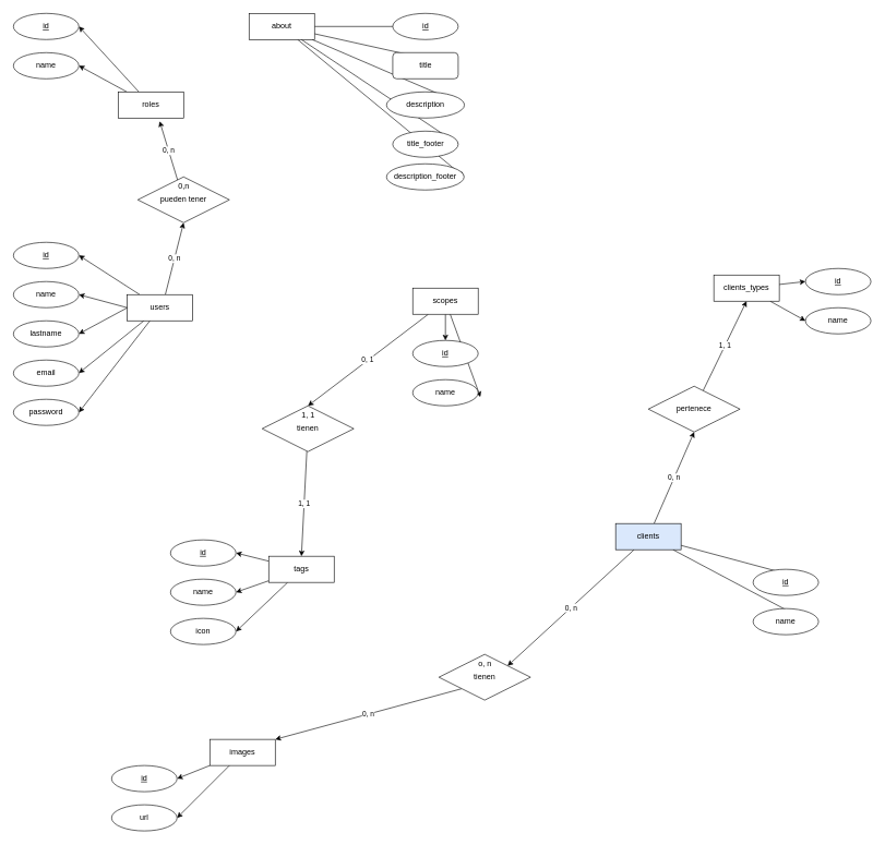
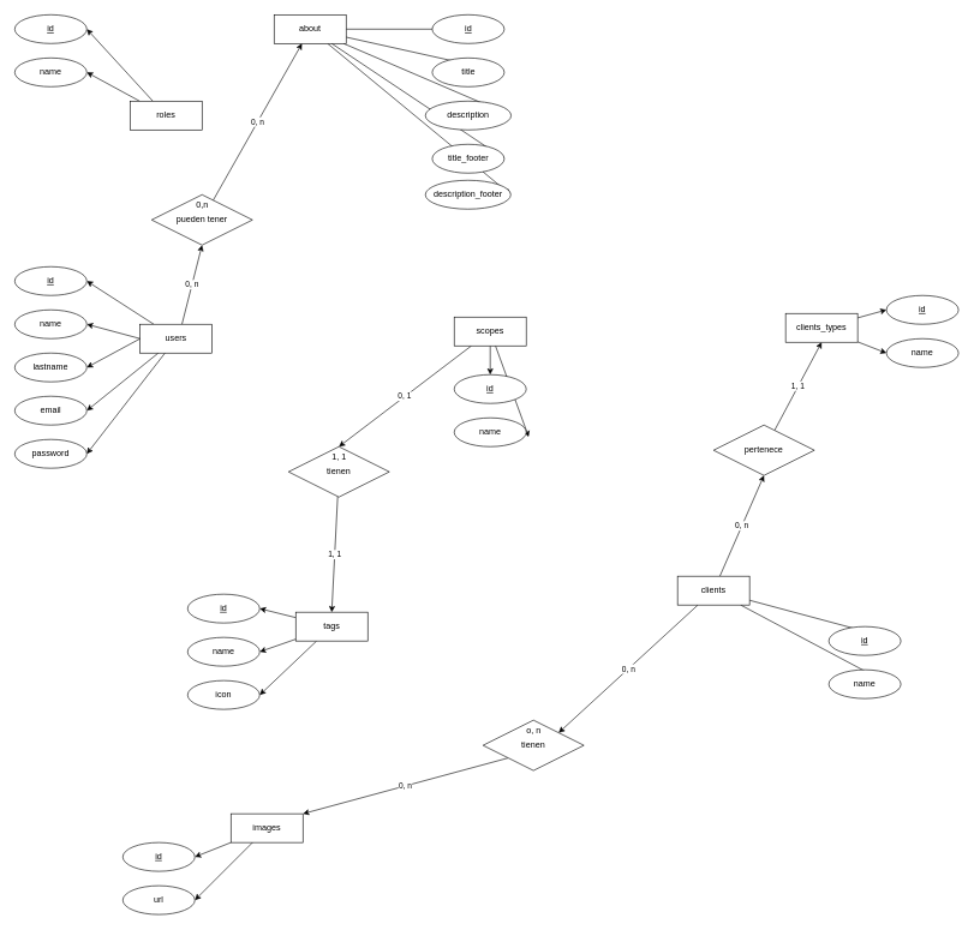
  <mxCell id="0" />
  <mxCell id="1" parent="0" />
  <mxCell id="2" style="edgeStyle=none;html=1;entryX=1;entryY=0.5;entryDx=0;entryDy=0;" edge="1" parent="1" source="8" target="13"><mxGeometry relative="1" as="geometry" /></mxCell>
  <mxCell id="3" style="edgeStyle=none;html=1;exitX=0;exitY=0.5;exitDx=0;exitDy=0;entryX=1;entryY=0.5;entryDx=0;entryDy=0;" edge="1" parent="1" source="8" target="14"><mxGeometry relative="1" as="geometry" /></mxCell>
  <mxCell id="4" style="edgeStyle=none;html=1;exitX=0;exitY=0.5;exitDx=0;exitDy=0;entryX=1;entryY=0.5;entryDx=0;entryDy=0;" edge="1" parent="1" source="8" target="15"><mxGeometry relative="1" as="geometry" /></mxCell>
  <mxCell id="5" style="edgeStyle=none;html=1;entryX=1;entryY=0.5;entryDx=0;entryDy=0;" edge="1" parent="1" source="8" target="16"><mxGeometry relative="1" as="geometry" /></mxCell>
  <mxCell id="6" style="edgeStyle=none;html=1;entryX=1;entryY=0.5;entryDx=0;entryDy=0;" edge="1" parent="1" source="8" target="17"><mxGeometry relative="1" as="geometry" /></mxCell>
  <mxCell id="7" value="0, n" style="edgeStyle=none;html=1;entryX=0.5;entryY=1;entryDx=0;entryDy=0;" edge="1" parent="1" target="56"><mxGeometry relative="1" as="geometry"><mxPoint x="252.077" y="450" as="sourcePoint" /><mxPoint x="291" y="340" as="targetPoint" /></mxGeometry></mxCell>
  <mxCell id="8" value="users" style="whiteSpace=wrap;html=1;align=center;" vertex="1" parent="1"><mxGeometry x="194" y="450" width="100" height="40" as="geometry" /></mxCell>
  <mxCell id="9" style="edgeStyle=none;html=1;entryX=0.5;entryY=0;entryDx=0;entryDy=0;" edge="1" parent="1" source="12" target="19"><mxGeometry relative="1" as="geometry" /></mxCell>
  <mxCell id="10" style="edgeStyle=none;html=1;entryX=1.034;entryY=0.663;entryDx=0;entryDy=0;entryPerimeter=0;" edge="1" parent="1" source="12" target="18"><mxGeometry relative="1" as="geometry" /></mxCell>
  <mxCell id="11" value="0, 1" style="edgeStyle=none;html=1;entryX=0.5;entryY=0;entryDx=0;entryDy=0;" edge="1" parent="1" source="12" target="58"><mxGeometry relative="1" as="geometry" /></mxCell>
  <mxCell id="12" value="scopes" style="whiteSpace=wrap;html=1;align=center;" vertex="1" parent="1"><mxGeometry x="630" y="440" width="100" height="40" as="geometry" /></mxCell>
  <mxCell id="13" value="id" style="ellipse;whiteSpace=wrap;html=1;align=center;fontStyle=4;" vertex="1" parent="1"><mxGeometry x="20" y="370" width="100" height="40" as="geometry" /></mxCell>
  <mxCell id="14" value="name" style="ellipse;whiteSpace=wrap;html=1;align=center;" vertex="1" parent="1"><mxGeometry x="20" y="430" width="100" height="40" as="geometry" /></mxCell>
  <mxCell id="15" value="lastname" style="ellipse;whiteSpace=wrap;html=1;align=center;" vertex="1" parent="1"><mxGeometry x="20" y="490" width="100" height="40" as="geometry" /></mxCell>
  <mxCell id="16" value="email" style="ellipse;whiteSpace=wrap;html=1;align=center;" vertex="1" parent="1"><mxGeometry x="20" y="550" width="100" height="40" as="geometry" /></mxCell>
  <mxCell id="17" value="password" style="ellipse;whiteSpace=wrap;html=1;align=center;" vertex="1" parent="1"><mxGeometry x="20" y="610" width="100" height="40" as="geometry" /></mxCell>
  <mxCell id="18" value="name" style="ellipse;whiteSpace=wrap;html=1;align=center;" vertex="1" parent="1"><mxGeometry x="630" y="580" width="100" height="40" as="geometry" /></mxCell>
  <mxCell id="19" value="id" style="ellipse;whiteSpace=wrap;html=1;align=center;fontStyle=4;" vertex="1" parent="1"><mxGeometry x="630" y="520" width="100" height="40" as="geometry" /></mxCell>
  <mxCell id="20" value="name" style="ellipse;whiteSpace=wrap;html=1;align=center;" vertex="1" parent="1"><mxGeometry x="260" y="885" width="100" height="40" as="geometry" /></mxCell>
  <mxCell id="21" value="id" style="ellipse;whiteSpace=wrap;html=1;align=center;fontStyle=4;" vertex="1" parent="1"><mxGeometry x="260" y="825" width="100" height="40" as="geometry" /></mxCell>
  <mxCell id="22" value="icon" style="ellipse;whiteSpace=wrap;html=1;align=center;" vertex="1" parent="1"><mxGeometry x="260" y="945" width="100" height="40" as="geometry" /></mxCell>
  <mxCell id="23" style="edgeStyle=none;html=1;entryX=1;entryY=0.5;entryDx=0;entryDy=0;" edge="1" parent="1" source="26" target="21"><mxGeometry relative="1" as="geometry" /></mxCell>
  <mxCell id="24" style="edgeStyle=none;html=1;entryX=1;entryY=0.5;entryDx=0;entryDy=0;" edge="1" parent="1" source="26" target="20"><mxGeometry relative="1" as="geometry" /></mxCell>
  <mxCell id="25" style="edgeStyle=none;html=1;entryX=1;entryY=0.5;entryDx=0;entryDy=0;" edge="1" parent="1" source="26" target="22"><mxGeometry relative="1" as="geometry" /></mxCell>
  <mxCell id="26" value="tags" style="whiteSpace=wrap;html=1;align=center;" vertex="1" parent="1"><mxGeometry x="410" y="850" width="100" height="40" as="geometry" /></mxCell>
  <mxCell id="27" style="edgeStyle=none;html=1;entryX=1;entryY=0.5;entryDx=0;entryDy=0;" edge="1" parent="1" source="32" target="35"><mxGeometry relative="1" as="geometry" /></mxCell>
  <mxCell id="28" style="edgeStyle=none;html=1;entryX=1;entryY=0.5;entryDx=0;entryDy=0;" edge="1" parent="1" source="32" target="33"><mxGeometry relative="1" as="geometry" /></mxCell>
  <mxCell id="29" style="edgeStyle=none;html=1;entryX=1;entryY=0.5;entryDx=0;entryDy=0;" edge="1" parent="1" source="32" target="34"><mxGeometry relative="1" as="geometry" /></mxCell>
  <mxCell id="30" style="edgeStyle=none;html=1;entryX=1;entryY=0.5;entryDx=0;entryDy=0;" edge="1" parent="1" source="32" target="36"><mxGeometry relative="1" as="geometry" /></mxCell>
  <mxCell id="31" style="edgeStyle=none;html=1;entryX=1;entryY=0.5;entryDx=0;entryDy=0;" edge="1" parent="1" source="32" target="37"><mxGeometry relative="1" as="geometry" /></mxCell>
  <mxCell id="32" value="about" style="whiteSpace=wrap;html=1;align=center;" vertex="1" parent="1"><mxGeometry x="380" y="20" width="100" height="40" as="geometry" /></mxCell>
- <mxCell id="33" value="title" style="whiteSpace=wrap;html=1;align=center;rounded=1;" vertex="1" parent="1"><mxGeometry x="599.5" y="80" width="100" height="40" as="geometry" /></mxCell>
+ <mxCell id="33" value="title" style="ellipse;whiteSpace=wrap;html=1;align=center;" vertex="1" parent="1"><mxGeometry x="599.5" y="80" width="100" height="40" as="geometry" /></mxCell>
  <mxCell id="34" value="description" style="ellipse;whiteSpace=wrap;html=1;align=center;" vertex="1" parent="1"><mxGeometry x="590" y="140" width="119" height="40" as="geometry" /></mxCell>
  <mxCell id="35" value="id" style="ellipse;whiteSpace=wrap;html=1;align=center;fontStyle=4;" vertex="1" parent="1"><mxGeometry x="599.5" y="20" width="100" height="40" as="geometry" /></mxCell>
  <mxCell id="36" value="title_footer" style="ellipse;whiteSpace=wrap;html=1;align=center;" vertex="1" parent="1"><mxGeometry x="599.5" y="200" width="100" height="40" as="geometry" /></mxCell>
  <mxCell id="37" value="description_footer" style="ellipse;whiteSpace=wrap;html=1;align=center;" vertex="1" parent="1"><mxGeometry x="590" y="250" width="118.5" height="40" as="geometry" /></mxCell>
  <mxCell id="38" style="edgeStyle=none;html=1;entryX=1;entryY=0.5;entryDx=0;entryDy=0;" edge="1" parent="1" source="40" target="41"><mxGeometry relative="1" as="geometry" /></mxCell>
  <mxCell id="39" style="edgeStyle=none;html=1;entryX=1;entryY=0.5;entryDx=0;entryDy=0;" edge="1" parent="1" source="40" target="42"><mxGeometry relative="1" as="geometry" /></mxCell>
  <mxCell id="40" value="roles" style="whiteSpace=wrap;html=1;align=center;" vertex="1" parent="1"><mxGeometry x="180" y="140" width="100" height="40" as="geometry" /></mxCell>
  <mxCell id="41" value="id" style="ellipse;whiteSpace=wrap;html=1;align=center;fontStyle=4;" vertex="1" parent="1"><mxGeometry x="20" y="20" width="100" height="40" as="geometry" /></mxCell>
  <mxCell id="42" value="name" style="ellipse;whiteSpace=wrap;html=1;align=center;" vertex="1" parent="1"><mxGeometry x="20" y="80" width="100" height="40" as="geometry" /></mxCell>
  <mxCell id="43" style="edgeStyle=none;html=1;entryX=1;entryY=0.5;entryDx=0;entryDy=0;" edge="1" parent="1" source="47" target="48"><mxGeometry relative="1" as="geometry" /></mxCell>
  <mxCell id="44" style="edgeStyle=none;html=1;entryX=0.978;entryY=0.68;entryDx=0;entryDy=0;entryPerimeter=0;" edge="1" parent="1" source="47" target="49"><mxGeometry relative="1" as="geometry" /></mxCell>
  <mxCell id="45" value="0, n" style="edgeStyle=none;html=1;entryX=1;entryY=0;entryDx=0;entryDy=0;" edge="1" parent="1" source="47" target="62"><mxGeometry relative="1" as="geometry" /></mxCell>
  <mxCell id="46" value="0, n" style="edgeStyle=none;html=1;entryX=0.5;entryY=1;entryDx=0;entryDy=0;" edge="1" parent="1" source="47" target="60"><mxGeometry relative="1" as="geometry" /></mxCell>
- <mxCell id="47" value="clients" style="whiteSpace=wrap;html=1;align=center;fillColor=#dae8fc;" vertex="1" parent="1"><mxGeometry x="940" y="800" width="100" height="40" as="geometry" /></mxCell>
+ <mxCell id="47" value="clients" style="whiteSpace=wrap;html=1;align=center;" vertex="1" parent="1"><mxGeometry x="940" y="800" width="100" height="40" as="geometry" /></mxCell>
  <mxCell id="48" value="id" style="ellipse;whiteSpace=wrap;html=1;align=center;fontStyle=4;" vertex="1" parent="1"><mxGeometry x="1150" y="870" width="100" height="40" as="geometry" /></mxCell>
  <mxCell id="49" value="name" style="ellipse;whiteSpace=wrap;html=1;align=center;" vertex="1" parent="1"><mxGeometry x="1150" y="930" width="100" height="40" as="geometry" /></mxCell>
  <mxCell id="50" style="edgeStyle=none;html=1;entryX=1;entryY=0.5;entryDx=0;entryDy=0;" edge="1" parent="1" source="52" target="53"><mxGeometry relative="1" as="geometry" /></mxCell>
  <mxCell id="51" style="edgeStyle=none;html=1;entryX=1;entryY=0.5;entryDx=0;entryDy=0;" edge="1" parent="1" source="52" target="54"><mxGeometry relative="1" as="geometry" /></mxCell>
  <mxCell id="52" value="images" style="whiteSpace=wrap;html=1;align=center;" vertex="1" parent="1"><mxGeometry x="320" y="1130" width="100" height="40" as="geometry" /></mxCell>
  <mxCell id="53" value="id" style="ellipse;whiteSpace=wrap;html=1;align=center;fontStyle=4;" vertex="1" parent="1"><mxGeometry x="170" y="1170" width="100" height="40" as="geometry" /></mxCell>
  <mxCell id="54" value="url" style="ellipse;whiteSpace=wrap;html=1;align=center;" vertex="1" parent="1"><mxGeometry x="170" y="1230" width="100" height="40" as="geometry" /></mxCell>
- <mxCell id="55" value="0, n" style="edgeStyle=none;html=1;entryX=0.634;entryY=1.123;entryDx=0;entryDy=0;entryPerimeter=0;" edge="1" parent="1" source="56" target="40"><mxGeometry relative="1" as="geometry" /></mxCell>
+ <mxCell id="55" value="0, n" style="edgeStyle=none;html=1;" edge="1" parent="1" source="56" target="32"><mxGeometry relative="1" as="geometry" /></mxCell>
  <mxCell id="56" value="pueden tener" style="shape=rhombus;perimeter=rhombusPerimeter;whiteSpace=wrap;html=1;align=center;" vertex="1" parent="1"><mxGeometry x="210" y="270" width="140" height="70" as="geometry" /></mxCell>
  <mxCell id="57" value="1, 1" style="edgeStyle=none;html=1;entryX=0.5;entryY=0;entryDx=0;entryDy=0;" edge="1" parent="1" source="58" target="26"><mxGeometry relative="1" as="geometry" /></mxCell>
  <mxCell id="58" value="tienen" style="shape=rhombus;perimeter=rhombusPerimeter;whiteSpace=wrap;html=1;align=center;" vertex="1" parent="1"><mxGeometry x="400" y="620" width="140" height="70" as="geometry" /></mxCell>
  <mxCell id="59" value="1, 1" style="edgeStyle=none;html=1;entryX=0.5;entryY=1;entryDx=0;entryDy=0;" edge="1" parent="1" source="60" target="65"><mxGeometry relative="1" as="geometry" /></mxCell>
  <mxCell id="60" value="pertenece" style="shape=rhombus;perimeter=rhombusPerimeter;whiteSpace=wrap;html=1;align=center;" vertex="1" parent="1"><mxGeometry x="990" y="590" width="140" height="70" as="geometry" /></mxCell>
  <mxCell id="61" value="0, n" style="edgeStyle=none;html=1;exitX=0;exitY=1;exitDx=0;exitDy=0;entryX=1;entryY=0;entryDx=0;entryDy=0;" edge="1" parent="1" source="62" target="52"><mxGeometry relative="1" as="geometry" /></mxCell>
  <mxCell id="62" value="tienen" style="shape=rhombus;perimeter=rhombusPerimeter;whiteSpace=wrap;html=1;align=center;" vertex="1" parent="1"><mxGeometry x="670" y="1000" width="140" height="70" as="geometry" /></mxCell>
  <mxCell id="63" style="edgeStyle=none;html=1;entryX=0;entryY=0.5;entryDx=0;entryDy=0;" edge="1" parent="1" source="65" target="66"><mxGeometry relative="1" as="geometry" /></mxCell>
  <mxCell id="64" style="edgeStyle=none;html=1;entryX=0;entryY=0.5;entryDx=0;entryDy=0;" edge="1" parent="1" source="65" target="67"><mxGeometry relative="1" as="geometry" /></mxCell>
- <mxCell id="65" value="clients_types" style="whiteSpace=wrap;html=1;align=center;" vertex="1" parent="1"><mxGeometry x="1090" y="420" width="100" height="40" as="geometry" /></mxCell>
+ <mxCell id="65" value="clients_types" style="whiteSpace=wrap;html=1;align=center;" vertex="1" parent="1"><mxGeometry x="1090" y="435" width="100" height="40" as="geometry" /></mxCell>
  <mxCell id="66" value="id" style="ellipse;whiteSpace=wrap;html=1;align=center;fontStyle=4;" vertex="1" parent="1"><mxGeometry x="1230" y="410" width="100" height="40" as="geometry" /></mxCell>
  <mxCell id="67" value="name" style="ellipse;whiteSpace=wrap;html=1;align=center;" vertex="1" parent="1"><mxGeometry x="1230" y="470" width="100" height="40" as="geometry" /></mxCell>
  <mxCell id="68" value="0,n" style="text;html=1;align=center;verticalAlign=middle;resizable=0;points=[];autosize=1;strokeColor=none;fillColor=none;" vertex="1" parent="1"><mxGeometry x="260" y="270" width="40" height="30" as="geometry" /></mxCell>
  <mxCell id="69" value="1, 1" style="text;html=1;align=center;verticalAlign=middle;resizable=0;points=[];autosize=1;strokeColor=none;fillColor=none;" vertex="1" parent="1"><mxGeometry x="450" y="620" width="40" height="30" as="geometry" /></mxCell>
  <mxCell id="70" value="o, n" style="text;html=1;align=center;verticalAlign=middle;resizable=0;points=[];autosize=1;strokeColor=none;fillColor=none;" vertex="1" parent="1"><mxGeometry x="720" y="1000" width="40" height="30" as="geometry" /></mxCell>
